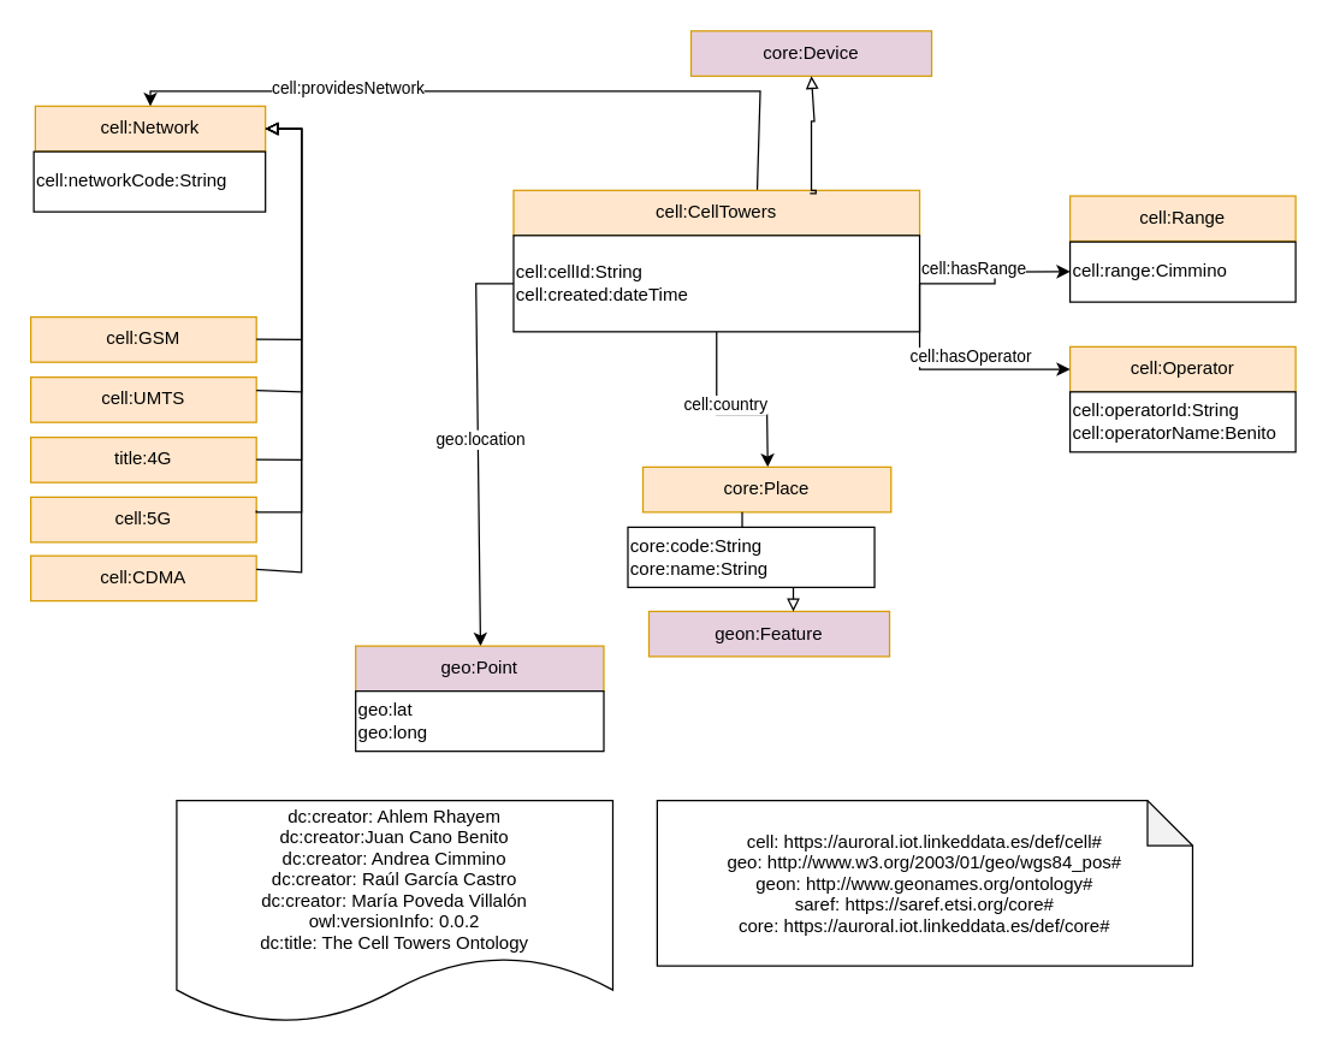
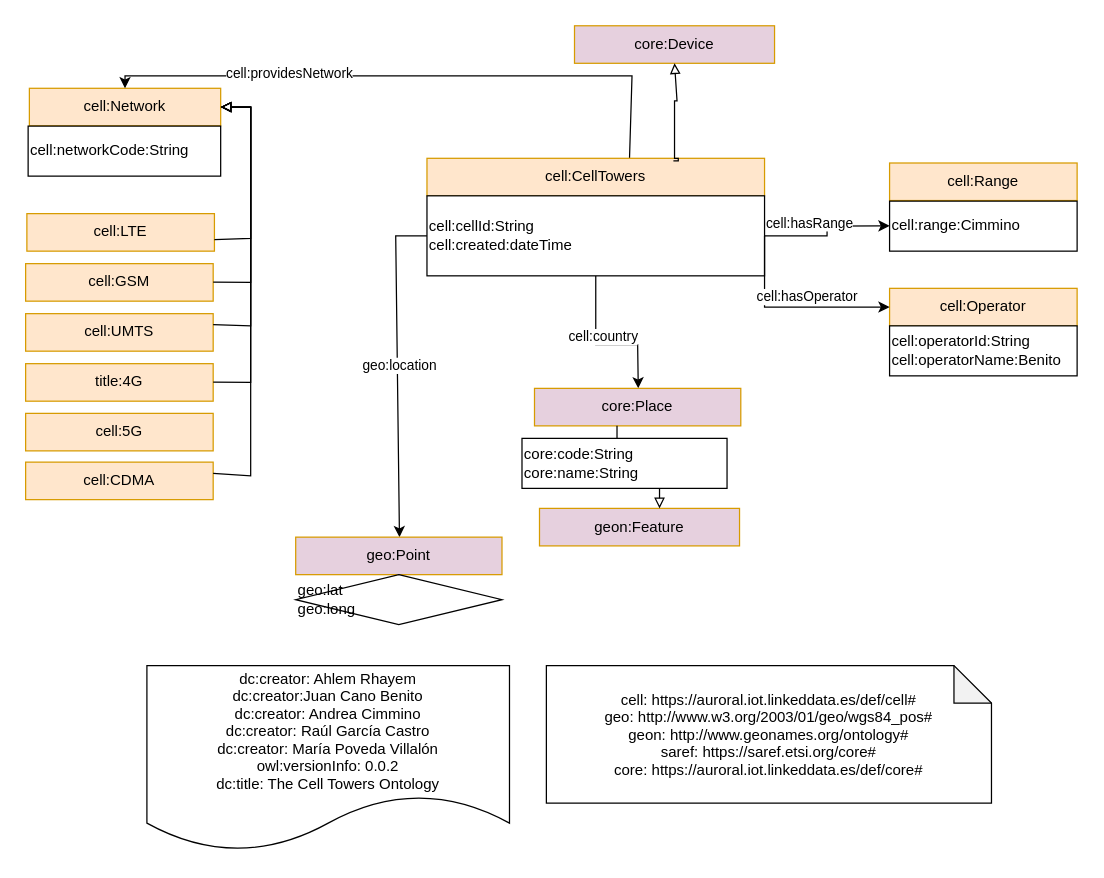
  <mxCell id="0" />
  <mxCell id="1" parent="0" />
  <mxCell id="2" value="cell:Network" style="rounded=0;whiteSpace=wrap;html=1;snapToPoint=1;points=[[0.1,0],[0.2,0],[0.3,0],[0.4,0],[0.5,0],[0.6,0],[0.7,0],[0.8,0],[0.9,0],[0,0.1],[0,0.3],[0,0.5],[0,0.7],[0,0.9],[0.1,1],[0.2,1],[0.3,1],[0.4,1],[0.5,1],[0.6,1],[0.7,1],[0.8,1],[0.9,1],[1,0.1],[1,0.3],[1,0.5],[1,0.7],[1,0.9]];fillColor=#ffe6cc;strokeColor=#d79b00;shadow=0;" parent="1" vertex="1"><mxGeometry x="23" y="70" width="153" height="30" as="geometry" /></mxCell>
  <mxCell id="3" value="geon:Feature" style="rounded=0;whiteSpace=wrap;html=1;snapToPoint=1;points=[[0.1,0],[0.2,0],[0.3,0],[0.4,0],[0.5,0],[0.6,0],[0.7,0],[0.8,0],[0.9,0],[0,0.1],[0,0.3],[0,0.5],[0,0.7],[0,0.9],[0.1,1],[0.2,1],[0.3,1],[0.4,1],[0.5,1],[0.6,1],[0.7,1],[0.8,1],[0.9,1],[1,0.1],[1,0.3],[1,0.5],[1,0.7],[1,0.9]];fillColor=#E6D0DE;strokeColor=#d79b00;shadow=0;" parent="1" vertex="1"><mxGeometry x="431" y="406" width="160" height="30" as="geometry" /></mxCell>
  <mxCell id="4" value="" style="edgeStyle=orthogonalEdgeStyle;rounded=0;orthogonalLoop=1;jettySize=auto;html=1;entryX=0.5;entryY=0;entryDx=0;entryDy=0;" parent="1" source="6" target="2" edge="1"><mxGeometry relative="1" as="geometry"><mxPoint x="110" y="70" as="targetPoint" /><Array as="points"><mxPoint x="505" y="60" /><mxPoint x="100" y="60" /></Array></mxGeometry></mxCell>
  <mxCell id="5" value="cell:providesNetwork" style="edgeLabel;html=1;align=center;verticalAlign=middle;resizable=0;points=[];" parent="4" vertex="1" connectable="0"><mxGeometry x="0.417" y="-3" relative="1" as="geometry"><mxPoint as="offset" /></mxGeometry></mxCell>
  <mxCell id="6" value="cell:CellTowers" style="rounded=0;whiteSpace=wrap;html=1;snapToPoint=1;points=[[0.1,0],[0.2,0],[0.3,0],[0.4,0],[0.5,0],[0.6,0],[0.7,0],[0.8,0],[0.9,0],[0,0.1],[0,0.3],[0,0.5],[0,0.7],[0,0.9],[0.1,1],[0.2,1],[0.3,1],[0.4,1],[0.5,1],[0.6,1],[0.7,1],[0.8,1],[0.9,1],[1,0.1],[1,0.3],[1,0.5],[1,0.7],[1,0.9]];fillColor=#ffe6cc;strokeColor=#d79b00;shadow=0;" parent="1" vertex="1"><mxGeometry x="341" y="126" width="270" height="30" as="geometry" /></mxCell>
  <mxCell id="7" value="" style="edgeStyle=orthogonalEdgeStyle;rounded=0;orthogonalLoop=1;jettySize=auto;html=1;" parent="1" source="13" target="16" edge="1"><mxGeometry relative="1" as="geometry"><Array as="points"><mxPoint x="476" y="275" /></Array></mxGeometry></mxCell>
  <mxCell id="8" value="cell:country" style="edgeLabel;html=1;align=center;verticalAlign=middle;resizable=0;points=[];" parent="7" vertex="1" connectable="0"><mxGeometry x="-0.227" y="5" relative="1" as="geometry"><mxPoint as="offset" /></mxGeometry></mxCell>
  <mxCell id="9" value="" style="edgeStyle=orthogonalEdgeStyle;rounded=0;orthogonalLoop=1;jettySize=auto;html=1;exitX=0;exitY=0.5;exitDx=0;exitDy=0;" parent="1" source="13" target="15" edge="1"><mxGeometry relative="1" as="geometry"><mxPoint x="186" y="198" as="targetPoint" /><Array as="points"><mxPoint x="316" y="188" /></Array></mxGeometry></mxCell>
  <mxCell id="10" value="geo:location" style="edgeLabel;html=1;align=center;verticalAlign=middle;resizable=0;points=[];" parent="9" vertex="1" connectable="0"><mxGeometry x="-0.028" y="1" relative="1" as="geometry"><mxPoint as="offset" /></mxGeometry></mxCell>
  <mxCell id="11" value="" style="edgeStyle=orthogonalEdgeStyle;rounded=0;orthogonalLoop=1;jettySize=auto;html=1;" parent="1" source="13" target="21" edge="1"><mxGeometry relative="1" as="geometry" /></mxCell>
  <mxCell id="12" value="cell:hasRange" style="edgeLabel;html=1;align=center;verticalAlign=middle;resizable=0;points=[];" parent="11" vertex="1" connectable="0"><mxGeometry x="-0.354" y="-3" relative="1" as="geometry"><mxPoint y="-14" as="offset" /></mxGeometry></mxCell>
  <mxCell id="13" value="&lt;span&gt;&lt;br&gt;cell:cellId:String&lt;br&gt;cell:created:dateTime&lt;br&gt;&lt;br&gt;&lt;/span&gt;" style="rounded=0;whiteSpace=wrap;html=1;snapToPoint=1;points=[[0.1,0],[0.2,0],[0.3,0],[0.4,0],[0.5,0],[0.6,0],[0.7,0],[0.8,0],[0.9,0],[0,0.1],[0,0.3],[0,0.5],[0,0.7],[0,0.9],[0.1,1],[0.2,1],[0.3,1],[0.4,1],[0.5,1],[0.6,1],[0.7,1],[0.8,1],[0.9,1],[1,0.1],[1,0.3],[1,0.5],[1,0.7],[1,0.9]];align=left;" parent="1" vertex="1"><mxGeometry x="341" y="156" width="270" height="64" as="geometry" /></mxCell>
  <mxCell id="14" value="core:Device" style="rounded=0;whiteSpace=wrap;html=1;snapToPoint=1;points=[[0.1,0],[0.2,0],[0.3,0],[0.4,0],[0.5,0],[0.6,0],[0.7,0],[0.8,0],[0.9,0],[0,0.1],[0,0.3],[0,0.5],[0,0.7],[0,0.9],[0.1,1],[0.2,1],[0.3,1],[0.4,1],[0.5,1],[0.6,1],[0.7,1],[0.8,1],[0.9,1],[1,0.1],[1,0.3],[1,0.5],[1,0.7],[1,0.9]];fillColor=#E6D0DE;strokeColor=#d79b00;shadow=0;" parent="1" vertex="1"><mxGeometry x="459" y="20" width="160" height="30" as="geometry" /></mxCell>
  <mxCell id="15" value="geo:Point" style="rounded=0;whiteSpace=wrap;html=1;snapToPoint=1;points=[[0.1,0],[0.2,0],[0.3,0],[0.4,0],[0.5,0],[0.6,0],[0.7,0],[0.8,0],[0.9,0],[0,0.1],[0,0.3],[0,0.5],[0,0.7],[0,0.9],[0.1,1],[0.2,1],[0.3,1],[0.4,1],[0.5,1],[0.6,1],[0.7,1],[0.8,1],[0.9,1],[1,0.1],[1,0.3],[1,0.5],[1,0.7],[1,0.9]];fillColor=#E6D0DE;strokeColor=#d79b00;shadow=0;" parent="1" vertex="1"><mxGeometry x="236" y="429" width="165" height="30" as="geometry" /></mxCell>
- <mxCell id="16" value="core:Place" style="rounded=0;whiteSpace=wrap;html=1;snapToPoint=1;points=[[0.1,0],[0.2,0],[0.3,0],[0.4,0],[0.5,0],[0.6,0],[0.7,0],[0.8,0],[0.9,0],[0,0.1],[0,0.3],[0,0.5],[0,0.7],[0,0.9],[0.1,1],[0.2,1],[0.3,1],[0.4,1],[0.5,1],[0.6,1],[0.7,1],[0.8,1],[0.9,1],[1,0.1],[1,0.3],[1,0.5],[1,0.7],[1,0.9]];fillColor=#ffe6cc;strokeColor=#d79b00;shadow=0;" parent="1" vertex="1"><mxGeometry x="427" y="310" width="165" height="30" as="geometry" /></mxCell>
+ <mxCell id="16" value="core:Place" style="rounded=0;whiteSpace=wrap;html=1;snapToPoint=1;points=[[0.1,0],[0.2,0],[0.3,0],[0.4,0],[0.5,0],[0.6,0],[0.7,0],[0.8,0],[0.9,0],[0,0.1],[0,0.3],[0,0.5],[0,0.7],[0,0.9],[0.1,1],[0.2,1],[0.3,1],[0.4,1],[0.5,1],[0.6,1],[0.7,1],[0.8,1],[0.9,1],[1,0.1],[1,0.3],[1,0.5],[1,0.7],[1,0.9]];fillColor=#E6D0DE;strokeColor=#d79b00;shadow=0;" parent="1" vertex="1"><mxGeometry x="427" y="310" width="165" height="30" as="geometry" /></mxCell>
  <mxCell id="17" style="edgeStyle=orthogonalEdgeStyle;rounded=0;orthogonalLoop=1;jettySize=auto;html=1;fontSize=11;endArrow=block;endFill=0;exitX=0.73;exitY=0.067;exitDx=0;exitDy=0;exitPerimeter=0;" parent="1" source="6" target="14" edge="1"><mxGeometry relative="1" as="geometry"><mxPoint x="539" y="140" as="sourcePoint" /><mxPoint x="601" y="90" as="targetPoint" /><Array as="points"><mxPoint x="542" y="128" /><mxPoint x="542" y="126" /><mxPoint x="539" y="126" /><mxPoint x="539" y="80" /><mxPoint x="541" y="80" /></Array></mxGeometry></mxCell>
  <mxCell id="18" value="&lt;span&gt;cell:networkCode:String&lt;br&gt;&lt;/span&gt;" style="rounded=0;whiteSpace=wrap;html=1;snapToPoint=1;points=[[0.1,0],[0.2,0],[0.3,0],[0.4,0],[0.5,0],[0.6,0],[0.7,0],[0.8,0],[0.9,0],[0,0.1],[0,0.3],[0,0.5],[0,0.7],[0,0.9],[0.1,1],[0.2,1],[0.3,1],[0.4,1],[0.5,1],[0.6,1],[0.7,1],[0.8,1],[0.9,1],[1,0.1],[1,0.3],[1,0.5],[1,0.7],[1,0.9]];align=left;" parent="1" vertex="1"><mxGeometry x="22" y="100.25" width="154" height="40" as="geometry" /></mxCell>
  <mxCell id="19" style="edgeStyle=orthogonalEdgeStyle;rounded=0;orthogonalLoop=1;jettySize=auto;html=1;fontSize=11;endArrow=block;endFill=0;entryX=0.6;entryY=0;entryDx=0;entryDy=0;" parent="1" source="16" target="3" edge="1"><mxGeometry relative="1" as="geometry"><mxPoint x="541" y="406" as="sourcePoint" /><mxPoint x="577" y="330" as="targetPoint" /><Array as="points"><mxPoint x="493" y="380" /><mxPoint x="527" y="380" /></Array></mxGeometry></mxCell>
  <mxCell id="20" value="cell:Range" style="rounded=0;whiteSpace=wrap;html=1;snapToPoint=1;points=[[0.1,0],[0.2,0],[0.3,0],[0.4,0],[0.5,0],[0.6,0],[0.7,0],[0.8,0],[0.9,0],[0,0.1],[0,0.3],[0,0.5],[0,0.7],[0,0.9],[0.1,1],[0.2,1],[0.3,1],[0.4,1],[0.5,1],[0.6,1],[0.7,1],[0.8,1],[0.9,1],[1,0.1],[1,0.3],[1,0.5],[1,0.7],[1,0.9]];fillColor=#ffe6cc;strokeColor=#d79b00;shadow=0;" parent="1" vertex="1"><mxGeometry x="711" y="129.75" width="150" height="30" as="geometry" /></mxCell>
  <mxCell id="21" value="&lt;span&gt;cell:range:Cimmino&lt;br&gt;&lt;/span&gt;" style="rounded=0;whiteSpace=wrap;html=1;snapToPoint=1;points=[[0.1,0],[0.2,0],[0.3,0],[0.4,0],[0.5,0],[0.6,0],[0.7,0],[0.8,0],[0.9,0],[0,0.1],[0,0.3],[0,0.5],[0,0.7],[0,0.9],[0.1,1],[0.2,1],[0.3,1],[0.4,1],[0.5,1],[0.6,1],[0.7,1],[0.8,1],[0.9,1],[1,0.1],[1,0.3],[1,0.5],[1,0.7],[1,0.9]];align=left;" parent="1" vertex="1"><mxGeometry x="711" y="160.25" width="150" height="40" as="geometry" /></mxCell>
- <mxCell id="22" value="&lt;span&gt;geo:lat&lt;br&gt;geo:long&lt;br&gt;&lt;/span&gt;" style="rounded=0;whiteSpace=wrap;html=1;snapToPoint=1;points=[[0.1,0],[0.2,0],[0.3,0],[0.4,0],[0.5,0],[0.6,0],[0.7,0],[0.8,0],[0.9,0],[0,0.1],[0,0.3],[0,0.5],[0,0.7],[0,0.9],[0.1,1],[0.2,1],[0.3,1],[0.4,1],[0.5,1],[0.6,1],[0.7,1],[0.8,1],[0.9,1],[1,0.1],[1,0.3],[1,0.5],[1,0.7],[1,0.9]];align=left;" parent="1" vertex="1"><mxGeometry x="236" y="459" width="165" height="40" as="geometry" /></mxCell>
+ <mxCell id="22" value="&lt;span&gt;geo:lat&lt;br&gt;geo:long&lt;br&gt;&lt;/span&gt;" style="rhombus;whiteSpace=wrap;html=1;snapToPoint=1;points=[[0.1,0],[0.2,0],[0.3,0],[0.4,0],[0.5,0],[0.6,0],[0.7,0],[0.8,0],[0.9,0],[0,0.1],[0,0.3],[0,0.5],[0,0.7],[0,0.9],[0.1,1],[0.2,1],[0.3,1],[0.4,1],[0.5,1],[0.6,1],[0.7,1],[0.8,1],[0.9,1],[1,0.1],[1,0.3],[1,0.5],[1,0.7],[1,0.9]];align=left;" parent="1" vertex="1"><mxGeometry x="236" y="459" width="165" height="40" as="geometry" /></mxCell>
  <mxCell id="23" value="dc:creator: Ahlem Rhayem&#10;dc:creator:Juan Cano Benito&#10;dc:creator: Andrea Cimmino&#10;dc:creator: Raúl García Castro&#10;dc:creator: María Poveda Villalón&#10;owl:versionInfo: 0.0.2&#10;dc:title: The Cell Towers Ontology" style="shape=document;boundedLbl=1;" vertex="1" parent="1"><mxGeometry x="117" y="531.75" width="290" height="148.25" as="geometry" /></mxCell>
  <mxCell id="24" value="cell: https://auroral.iot.linkeddata.es/def/cell#&#10;geo: http://www.w3.org/2003/01/geo/wgs84_pos#&#10;geon: http://www.geonames.org/ontology#&#10;saref: https://saref.etsi.org/core#&#10;core: https://auroral.iot.linkeddata.es/def/core#" style="shape=note;backgroundOutline=1;darkOpacity=0.05;" vertex="1" parent="1"><mxGeometry x="436.5" y="531.75" width="356" height="110" as="geometry" /></mxCell>
  <mxCell id="25" value="cell:Operator" style="rounded=0;whiteSpace=wrap;html=1;snapToPoint=1;points=[[0.1,0],[0.2,0],[0.3,0],[0.4,0],[0.5,0],[0.6,0],[0.7,0],[0.8,0],[0.9,0],[0,0.1],[0,0.3],[0,0.5],[0,0.7],[0,0.9],[0.1,1],[0.2,1],[0.3,1],[0.4,1],[0.5,1],[0.6,1],[0.7,1],[0.8,1],[0.9,1],[1,0.1],[1,0.3],[1,0.5],[1,0.7],[1,0.9]];fillColor=#ffe6cc;strokeColor=#d79b00;shadow=0;" vertex="1" parent="1"><mxGeometry x="711" y="230" width="150" height="30" as="geometry" /></mxCell>
  <mxCell id="26" value="" style="edgeStyle=orthogonalEdgeStyle;rounded=0;orthogonalLoop=1;jettySize=auto;html=1;exitX=1;exitY=0.5;exitDx=0;exitDy=0;" edge="1" parent="1" source="13" target="25"><mxGeometry relative="1" as="geometry"><mxPoint x="621" y="213" as="sourcePoint" /><mxPoint x="721" y="190" as="targetPoint" /><Array as="points"><mxPoint x="611" y="245" /></Array></mxGeometry></mxCell>
  <mxCell id="27" value="cell:hasOperator" style="edgeLabel;html=1;align=center;verticalAlign=middle;resizable=0;points=[];" vertex="1" connectable="0" parent="26"><mxGeometry x="-0.354" y="-3" relative="1" as="geometry"><mxPoint x="36" y="-3" as="offset" /></mxGeometry></mxCell>
  <mxCell id="28" value="&lt;span&gt;cell:operatorId:String&lt;br&gt;cell:operatorName:Benito&lt;br&gt;&lt;/span&gt;" style="rounded=0;whiteSpace=wrap;html=1;snapToPoint=1;points=[[0.1,0],[0.2,0],[0.3,0],[0.4,0],[0.5,0],[0.6,0],[0.7,0],[0.8,0],[0.9,0],[0,0.1],[0,0.3],[0,0.5],[0,0.7],[0,0.9],[0.1,1],[0.2,1],[0.3,1],[0.4,1],[0.5,1],[0.6,1],[0.7,1],[0.8,1],[0.9,1],[1,0.1],[1,0.3],[1,0.5],[1,0.7],[1,0.9]];align=left;" vertex="1" parent="1"><mxGeometry x="711" y="260" width="150" height="40" as="geometry" /></mxCell>
  <mxCell id="29" value="&lt;span&gt;core:code:String&lt;br&gt;core:name:String&lt;br&gt;&lt;/span&gt;" style="rounded=0;whiteSpace=wrap;html=1;snapToPoint=1;points=[[0.1,0],[0.2,0],[0.3,0],[0.4,0],[0.5,0],[0.6,0],[0.7,0],[0.8,0],[0.9,0],[0,0.1],[0,0.3],[0,0.5],[0,0.7],[0,0.9],[0.1,1],[0.2,1],[0.3,1],[0.4,1],[0.5,1],[0.6,1],[0.7,1],[0.8,1],[0.9,1],[1,0.1],[1,0.3],[1,0.5],[1,0.7],[1,0.9]];align=left;" vertex="1" parent="1"><mxGeometry x="417" y="350" width="164" height="40" as="geometry" /></mxCell>
+ <mxCell id="30" value="cell:LTE" style="rounded=0;whiteSpace=wrap;html=1;snapToPoint=1;points=[[0.1,0],[0.2,0],[0.3,0],[0.4,0],[0.5,0],[0.6,0],[0.7,0],[0.8,0],[0.9,0],[0,0.1],[0,0.3],[0,0.5],[0,0.7],[0,0.9],[0.1,1],[0.2,1],[0.3,1],[0.4,1],[0.5,1],[0.6,1],[0.7,1],[0.8,1],[0.9,1],[1,0.1],[1,0.3],[1,0.5],[1,0.7],[1,0.9]];fillColor=#ffe6cc;strokeColor=#d79b00;shadow=0;" vertex="1" parent="1"><mxGeometry x="21" y="170.25" width="150" height="30" as="geometry" /></mxCell>
  <mxCell id="31" value="cell:GSM" style="rounded=0;whiteSpace=wrap;html=1;snapToPoint=1;points=[[0.1,0],[0.2,0],[0.3,0],[0.4,0],[0.5,0],[0.6,0],[0.7,0],[0.8,0],[0.9,0],[0,0.1],[0,0.3],[0,0.5],[0,0.7],[0,0.9],[0.1,1],[0.2,1],[0.3,1],[0.4,1],[0.5,1],[0.6,1],[0.7,1],[0.8,1],[0.9,1],[1,0.1],[1,0.3],[1,0.5],[1,0.7],[1,0.9]];fillColor=#ffe6cc;strokeColor=#d79b00;shadow=0;" vertex="1" parent="1"><mxGeometry x="20" y="210.25" width="150" height="30" as="geometry" /></mxCell>
  <mxCell id="32" value="cell:UMTS" style="rounded=0;whiteSpace=wrap;html=1;snapToPoint=1;points=[[0.1,0],[0.2,0],[0.3,0],[0.4,0],[0.5,0],[0.6,0],[0.7,0],[0.8,0],[0.9,0],[0,0.1],[0,0.3],[0,0.5],[0,0.7],[0,0.9],[0.1,1],[0.2,1],[0.3,1],[0.4,1],[0.5,1],[0.6,1],[0.7,1],[0.8,1],[0.9,1],[1,0.1],[1,0.3],[1,0.5],[1,0.7],[1,0.9]];fillColor=#ffe6cc;strokeColor=#d79b00;shadow=0;" vertex="1" parent="1"><mxGeometry x="20" y="250.25" width="150" height="30" as="geometry" /></mxCell>
  <mxCell id="33" value="title:4G" style="rounded=0;whiteSpace=wrap;html=1;snapToPoint=1;points=[[0.1,0],[0.2,0],[0.3,0],[0.4,0],[0.5,0],[0.6,0],[0.7,0],[0.8,0],[0.9,0],[0,0.1],[0,0.3],[0,0.5],[0,0.7],[0,0.9],[0.1,1],[0.2,1],[0.3,1],[0.4,1],[0.5,1],[0.6,1],[0.7,1],[0.8,1],[0.9,1],[1,0.1],[1,0.3],[1,0.5],[1,0.7],[1,0.9]];fillColor=#ffe6cc;strokeColor=#d79b00;shadow=0;" vertex="1" parent="1"><mxGeometry x="20" y="290.25" width="150" height="30" as="geometry" /></mxCell>
  <mxCell id="34" value="cell:5G" style="rounded=0;whiteSpace=wrap;html=1;snapToPoint=1;points=[[0.1,0],[0.2,0],[0.3,0],[0.4,0],[0.5,0],[0.6,0],[0.7,0],[0.8,0],[0.9,0],[0,0.1],[0,0.3],[0,0.5],[0,0.7],[0,0.9],[0.1,1],[0.2,1],[0.3,1],[0.4,1],[0.5,1],[0.6,1],[0.7,1],[0.8,1],[0.9,1],[1,0.1],[1,0.3],[1,0.5],[1,0.7],[1,0.9]];fillColor=#ffe6cc;strokeColor=#d79b00;shadow=0;" vertex="1" parent="1"><mxGeometry x="20" y="330" width="150" height="30" as="geometry" /></mxCell>
  <mxCell id="35" value="cell:CDMA" style="rounded=0;whiteSpace=wrap;html=1;snapToPoint=1;points=[[0.1,0],[0.2,0],[0.3,0],[0.4,0],[0.5,0],[0.6,0],[0.7,0],[0.8,0],[0.9,0],[0,0.1],[0,0.3],[0,0.5],[0,0.7],[0,0.9],[0.1,1],[0.2,1],[0.3,1],[0.4,1],[0.5,1],[0.6,1],[0.7,1],[0.8,1],[0.9,1],[1,0.1],[1,0.3],[1,0.5],[1,0.7],[1,0.9]];fillColor=#ffe6cc;strokeColor=#d79b00;shadow=0;" vertex="1" parent="1"><mxGeometry x="20" y="369" width="150" height="30" as="geometry" /></mxCell>
+ <mxCell id="36" style="edgeStyle=orthogonalEdgeStyle;rounded=0;orthogonalLoop=1;jettySize=auto;html=1;fontSize=11;endArrow=block;endFill=0;" edge="1" parent="1" source="30" target="2"><mxGeometry relative="1" as="geometry"><mxPoint x="250" y="194.25" as="sourcePoint" /><mxPoint x="284" y="280.25" as="targetPoint" /><Array as="points"><mxPoint x="200" y="190" /><mxPoint x="200" y="85" /></Array></mxGeometry></mxCell>
  <mxCell id="37" style="edgeStyle=orthogonalEdgeStyle;rounded=0;orthogonalLoop=1;jettySize=auto;html=1;fontSize=11;endArrow=block;endFill=0;" edge="1" parent="1" source="31" target="2"><mxGeometry relative="1" as="geometry"><mxPoint x="170" y="225" as="sourcePoint" /><mxPoint x="176" y="85" as="targetPoint" /><Array as="points"><mxPoint x="200" y="225" /><mxPoint x="200" y="85" /></Array></mxGeometry></mxCell>
  <mxCell id="38" style="edgeStyle=orthogonalEdgeStyle;rounded=0;orthogonalLoop=1;jettySize=auto;html=1;fontSize=11;endArrow=block;endFill=0;" edge="1" parent="1" source="32" target="2"><mxGeometry relative="1" as="geometry"><mxPoint x="176" y="260" as="sourcePoint" /><mxPoint x="182" y="120" as="targetPoint" /><Array as="points"><mxPoint x="200" y="260" /><mxPoint x="200" y="85" /></Array></mxGeometry></mxCell>
  <mxCell id="39" style="edgeStyle=orthogonalEdgeStyle;rounded=0;orthogonalLoop=1;jettySize=auto;html=1;fontSize=11;endArrow=block;endFill=0;" edge="1" parent="1" source="33" target="2"><mxGeometry relative="1" as="geometry"><mxPoint x="176" y="303.75" as="sourcePoint" /><mxPoint x="182" y="129.75" as="targetPoint" /><Array as="points"><mxPoint x="200" y="305" /><mxPoint x="200" y="85" /></Array></mxGeometry></mxCell>
- <mxCell id="40" style="edgeStyle=orthogonalEdgeStyle;rounded=0;orthogonalLoop=1;jettySize=auto;html=1;fontSize=11;endArrow=block;endFill=0;exitX=1;exitY=0.3;exitDx=0;exitDy=0;" edge="1" parent="1" source="34" target="2"><mxGeometry relative="1" as="geometry"><mxPoint x="176" y="340" as="sourcePoint" /><mxPoint x="182" y="120" as="targetPoint" /><Array as="points"><mxPoint x="170" y="340" /><mxPoint x="200" y="340" /><mxPoint x="200" y="85" /></Array></mxGeometry></mxCell>
  <mxCell id="41" style="edgeStyle=orthogonalEdgeStyle;rounded=0;orthogonalLoop=1;jettySize=auto;html=1;fontSize=11;endArrow=block;endFill=0;" edge="1" parent="1" source="35" target="2"><mxGeometry relative="1" as="geometry"><mxPoint x="150" y="380" as="sourcePoint" /><mxPoint x="182" y="125" as="targetPoint" /><Array as="points"><mxPoint x="200" y="380" /><mxPoint x="200" y="85" /></Array></mxGeometry></mxCell>
